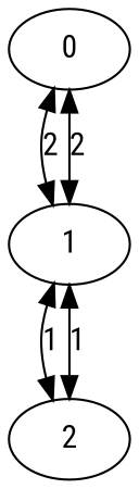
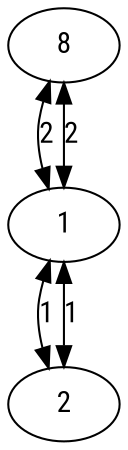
  digraph {
    fontname="Roboto Condensed"
    node [fontname="Roboto Condensed"]
    edge [dir=both fontname="Roboto Condensed"]
-   0
+   0 [label=8]
    1
    2
    0 -> 1 [label=2]
    1 -> 0 [label=2]
    1 -> 2 [label=1]
    2 -> 1 [label=1]
  }
